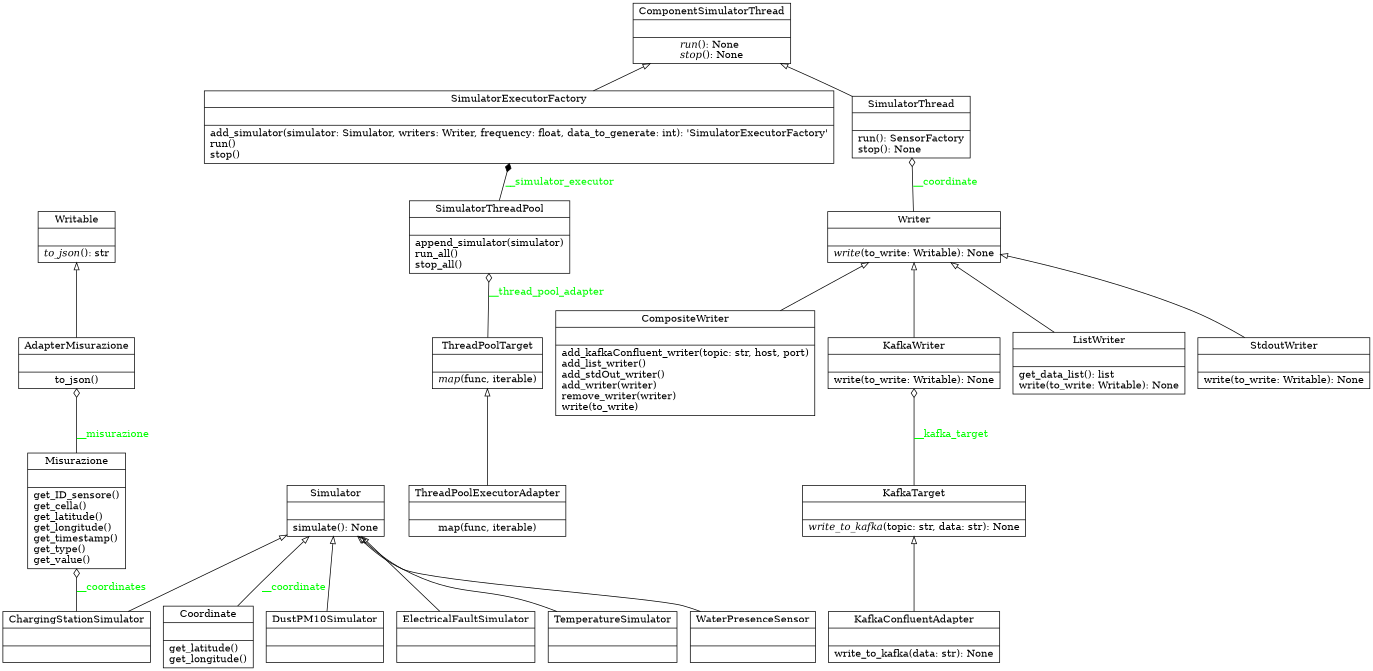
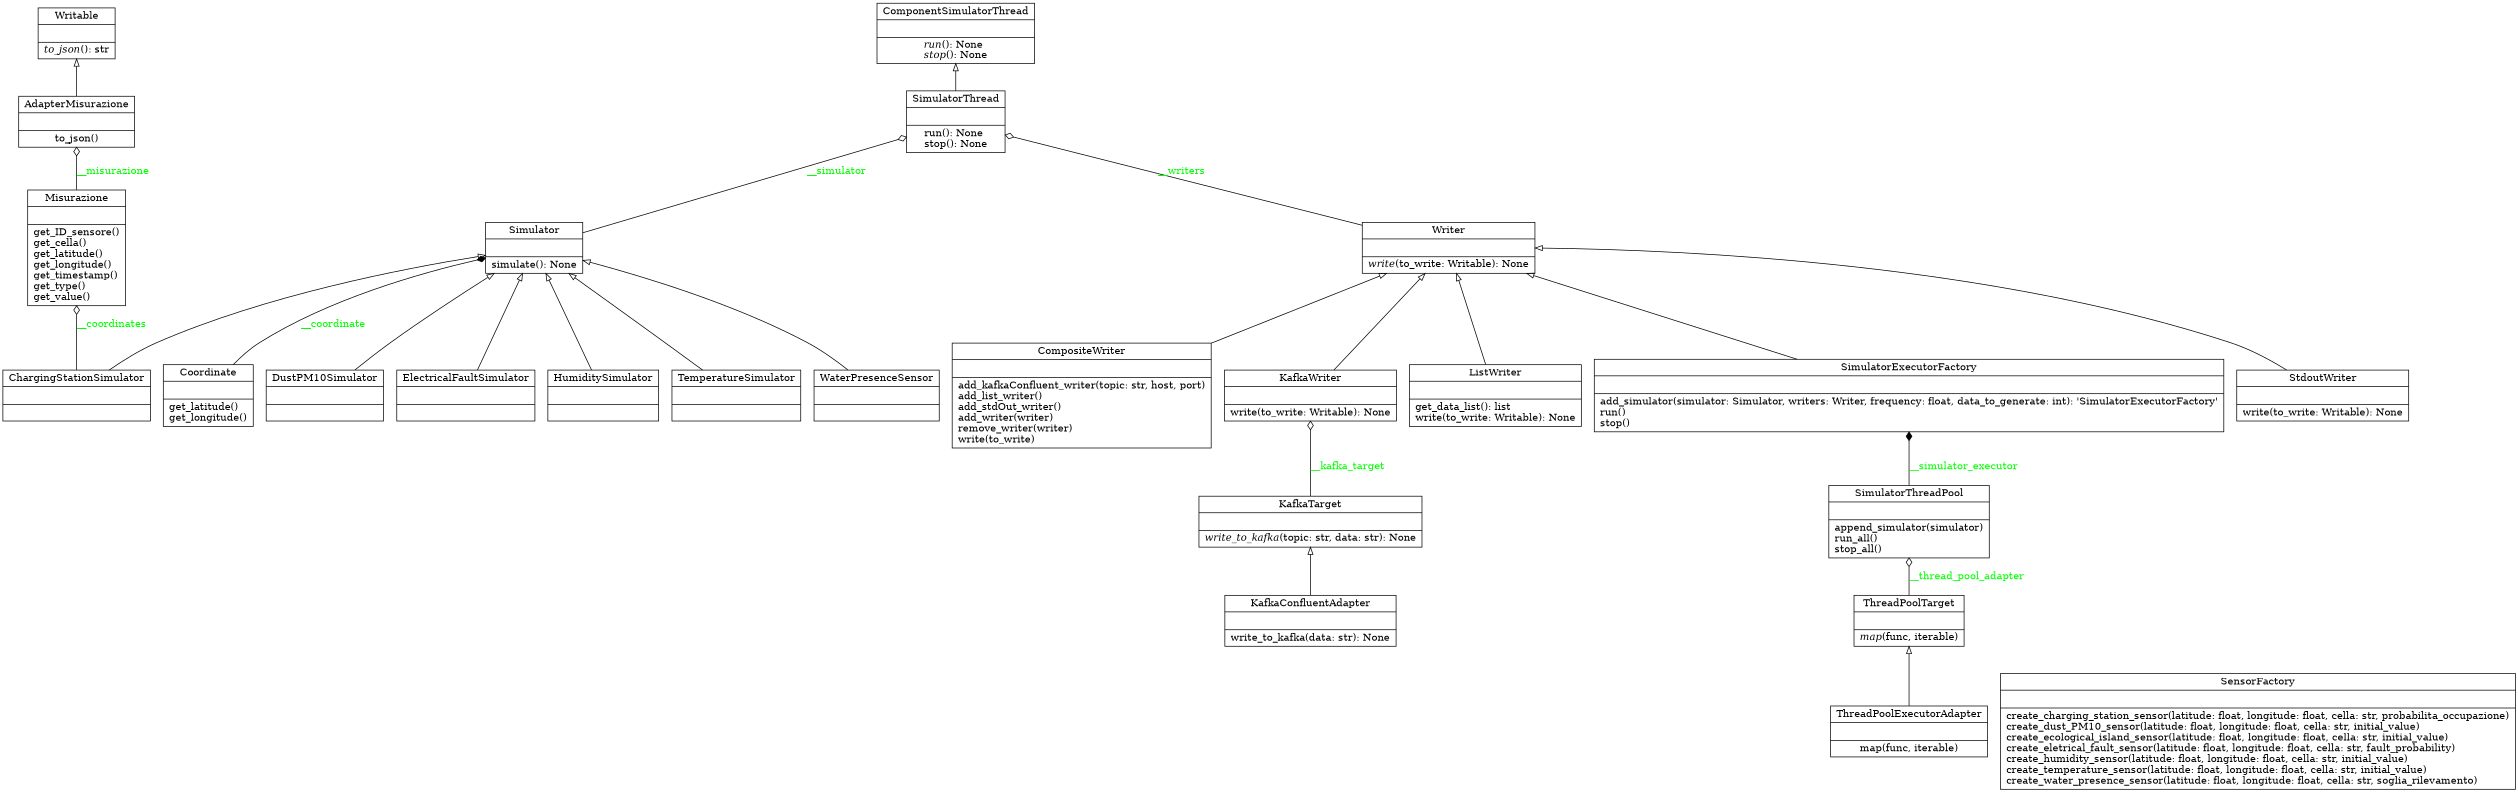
  digraph {
    rankdir=BT
    node [color=black fontcolor=black shape=record style=solid]
    edge [arrowhead=empty arrowtail=none]
    n1 [label=<{AdapterMisurazione|<br ALIGN="LEFT"/>|to_json()<br ALIGN="LEFT"/>}>]
    n2 [label=<{Writable|<br ALIGN="LEFT"/>|<I>to_json</I>(): str<br ALIGN="LEFT"/>}>]
    n3 [label=<{ChargingStationSimulator|<br ALIGN="LEFT"/>|}>]
    n4 [label=<{Simulator|<br ALIGN="LEFT"/>|simulate(): None<br ALIGN="LEFT"/>}>]
    n5 [label=<{Misurazione|<br ALIGN="LEFT"/>|get_ID_sensore()<br ALIGN="LEFT"/>get_cella()<br ALIGN="LEFT"/>get_latitude()<br ALIGN="LEFT"/>get_longitude()<br ALIGN="LEFT"/>get_timestamp()<br ALIGN="LEFT"/>get_type()<br ALIGN="LEFT"/>get_value()<br ALIGN="LEFT"/>}>]
-   n6 [label=<{SimulatorThread|<br ALIGN="LEFT"/>|run(): SensorFactory<br ALIGN="LEFT"/>stop(): None<br ALIGN="LEFT"/>}>]
+   n6 [label=<{SimulatorThread|<br ALIGN="LEFT"/>|run(): None<br ALIGN="LEFT"/>stop(): None<br ALIGN="LEFT"/>}>]
    n7 [label=<{ComponentSimulatorThread|<br ALIGN="LEFT"/>|<I>run</I>(): None<br ALIGN="LEFT"/><I>stop</I>(): None<br ALIGN="LEFT"/>}>]
    n8 [label=<{CompositeWriter|<br ALIGN="LEFT"/>|add_kafkaConfluent_writer(topic: str, host, port)<br ALIGN="LEFT"/>add_list_writer()<br ALIGN="LEFT"/>add_stdOut_writer()<br ALIGN="LEFT"/>add_writer(writer)<br ALIGN="LEFT"/>remove_writer(writer)<br ALIGN="LEFT"/>write(to_write)<br ALIGN="LEFT"/>}>]
    n9 [label=<{Writer|<br ALIGN="LEFT"/>|<I>write</I>(to_write: Writable): None<br ALIGN="LEFT"/>}>]
    n10 [label=<{Coordinate|<br ALIGN="LEFT"/>|get_latitude()<br ALIGN="LEFT"/>get_longitude()<br ALIGN="LEFT"/>}>]
    n11 [label=<{DustPM10Simulator|<br ALIGN="LEFT"/>|}>]
    n12 [label=<{ElectricalFaultSimulator|<br ALIGN="LEFT"/>|}>]
+   n13 [label=<{HumiditySimulator|<br ALIGN="LEFT"/>|}>]
    n14 [label=<{KafkaConfluentAdapter|<br ALIGN="LEFT"/>|write_to_kafka(data: str): None<br ALIGN="LEFT"/>}>]
    n15 [label=<{KafkaTarget|<br ALIGN="LEFT"/>|<I>write_to_kafka</I>(topic: str, data: str): None<br ALIGN="LEFT"/>}>]
    n16 [label=<{KafkaWriter|<br ALIGN="LEFT"/>|write(to_write: Writable): None<br ALIGN="LEFT"/>}>]
    n17 [label=<{ListWriter|<br ALIGN="LEFT"/>|get_data_list(): list<br ALIGN="LEFT"/>write(to_write: Writable): None<br ALIGN="LEFT"/>}>]
+   n18 [label=<{SensorFactory|<br ALIGN="LEFT"/>|create_charging_station_sensor(latitude: float, longitude: float, cella: str, probabilita_occupazione)<br ALIGN="LEFT"/>create_dust_PM10_sensor(latitude: float, longitude: float, cella: str, initial_value)<br ALIGN="LEFT"/>create_ecological_island_sensor(latitude: float, longitude: float, cella: str, initial_value)<br ALIGN="LEFT"/>create_eletrical_fault_sensor(latitude: float, longitude: float, cella: str, fault_probability)<br ALIGN="LEFT"/>create_humidity_sensor(latitude: float, longitude: float, cella: str, initial_value)<br ALIGN="LEFT"/>create_temperature_sensor(latitude: float, longitude: float, cella: str, initial_value)<br ALIGN="LEFT"/>create_water_presence_sensor(latitude: float, longitude: float, cella: str, soglia_rilevamento)<br ALIGN="LEFT"/>}>]
    n19 [label=<{SimulatorExecutorFactory|<br ALIGN="LEFT"/>|add_simulator(simulator: Simulator, writers: Writer, frequency: float, data_to_generate: int): 'SimulatorExecutorFactory'<br ALIGN="LEFT"/>run()<br ALIGN="LEFT"/>stop()<br ALIGN="LEFT"/>}>]
    n20 [label=<{SimulatorThreadPool|<br ALIGN="LEFT"/>|append_simulator(simulator)<br ALIGN="LEFT"/>run_all()<br ALIGN="LEFT"/>stop_all()<br ALIGN="LEFT"/>}>]
    n21 [label=<{StdoutWriter|<br ALIGN="LEFT"/>|write(to_write: Writable): None<br ALIGN="LEFT"/>}>]
    n22 [label=<{TemperatureSimulator|<br ALIGN="LEFT"/>|}>]
    n23 [label=<{ThreadPoolExecutorAdapter|<br ALIGN="LEFT"/>|map(func, iterable)<br ALIGN="LEFT"/>}>]
    n24 [label=<{ThreadPoolTarget|<br ALIGN="LEFT"/>|<I>map</I>(func, iterable)<br ALIGN="LEFT"/>}>]
    n25 [label=<{WaterPresenceSensor|<br ALIGN="LEFT"/>|}>]
    n1 -> n2
    n3 -> n4
    n3 -> n5 [arrowhead=odiamond fontcolor=green label=__coordinates style=solid]
+   n4 -> n6 [arrowhead=odiamond fontcolor=green label=__simulator style=solid]
    n5 -> n1 [arrowhead=odiamond fontcolor=green label=__misurazione style=solid]
    n6 -> n7
    n8 -> n9
-   n9 -> n6 [arrowhead=odiamond fontcolor=green label=__coordinate style=solid]
-   n10 -> n4 [fontcolor=green label=__coordinate style=solid]
+   n9 -> n6 [arrowhead=odiamond fontcolor=green label=__writers style=solid]
+   n10 -> n4 [arrowhead=diamond fontcolor=green label=__coordinate style=solid]
    n11 -> n4
    n12 -> n4
+   n13 -> n4
    n14 -> n15
    n15 -> n16 [arrowhead=odiamond fontcolor=green label=__kafka_target style=solid]
    n16 -> n9
    n17 -> n9
-   n19 -> n7
+   n19 -> n9
    n20 -> n19 [arrowhead=diamond fontcolor=green label=__simulator_executor style=solid]
    n21 -> n9
    n22 -> n4
    n23 -> n24
    n24 -> n20 [arrowhead=odiamond fontcolor=green label=__thread_pool_adapter style=solid]
    n25 -> n4
  }
